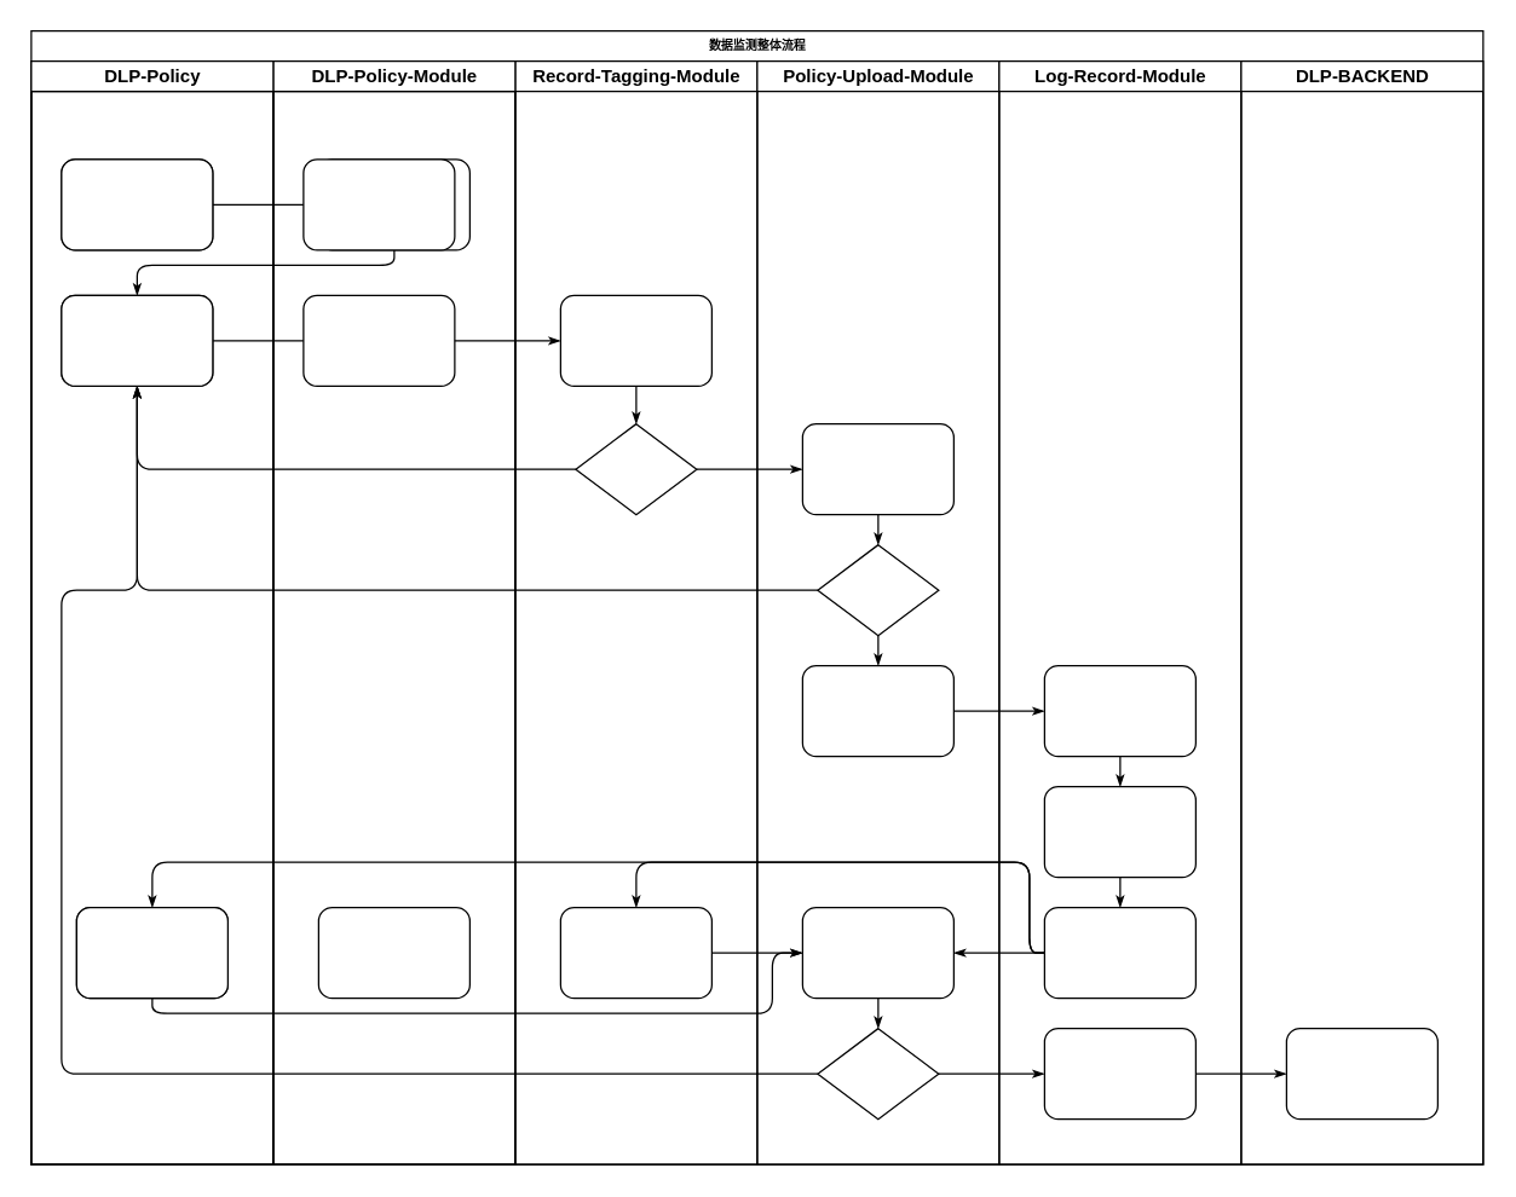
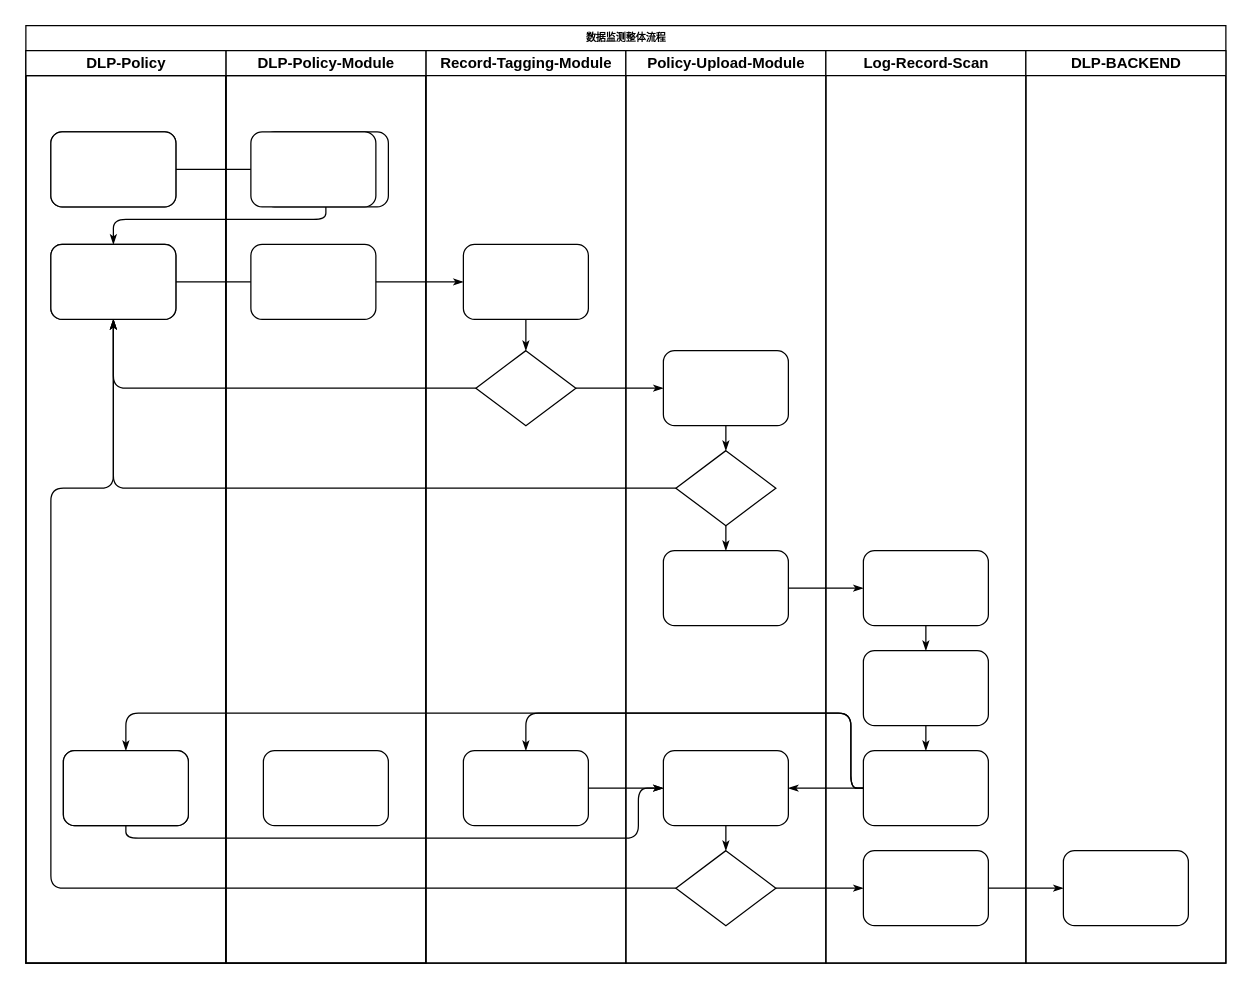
  <mxCell id="0" />
  <mxCell id="1" parent="0" />
  <mxCell id="2" value="数据监测整体流程" style="swimlane;html=1;childLayout=stackLayout;startSize=20;rounded=0;shadow=0;labelBackgroundColor=none;strokeWidth=1;fontFamily=Verdana;fontSize=8;align=center;" parent="1" vertex="1"><mxGeometry x="20" y="20" width="960" height="750" as="geometry" /></mxCell>
  <mxCell id="3" value="DLP-Policy-Module" style="swimlane;html=1;startSize=20;" parent="2" vertex="1"><mxGeometry y="20" width="160" height="730" as="geometry"><mxRectangle y="20" width="140" height="730" as="alternateBounds" /></mxGeometry></mxCell>
  <mxCell id="4" value="" style="rounded=1;whiteSpace=wrap;html=1;shadow=0;labelBackgroundColor=none;strokeWidth=1;fontFamily=Verdana;fontSize=8;align=center;" parent="3" vertex="1"><mxGeometry x="20" y="65" width="100" height="60" as="geometry" /></mxCell>
  <mxCell id="5" value="" style="rounded=1;whiteSpace=wrap;html=1;shadow=0;labelBackgroundColor=none;strokeWidth=1;fontFamily=Verdana;fontSize=8;align=center;" parent="3" vertex="1"><mxGeometry x="20" y="155" width="100" height="60" as="geometry" /></mxCell>
  <mxCell id="6" value="" style="rounded=1;whiteSpace=wrap;html=1;shadow=0;labelBackgroundColor=none;strokeWidth=1;fontFamily=Verdana;fontSize=8;align=center;" parent="3" vertex="1"><mxGeometry x="30" y="560" width="100" height="60" as="geometry" /></mxCell>
  <mxCell id="7" style="edgeStyle=orthogonalEdgeStyle;rounded=1;html=1;labelBackgroundColor=none;startArrow=none;startFill=0;startSize=5;endArrow=classicThin;endFill=1;endSize=5;jettySize=auto;orthogonalLoop=1;strokeWidth=1;fontFamily=Verdana;fontSize=8" parent="2" source="4" target="23" edge="1"><mxGeometry relative="1" as="geometry" /></mxCell>
  <mxCell id="8" style="edgeStyle=orthogonalEdgeStyle;rounded=1;html=1;labelBackgroundColor=none;startArrow=none;startFill=0;startSize=5;endArrow=classicThin;endFill=1;endSize=5;jettySize=auto;orthogonalLoop=1;strokeWidth=1;fontFamily=Verdana;fontSize=8" parent="2" source="23" target="5" edge="1"><mxGeometry relative="1" as="geometry"><Array as="points"><mxPoint x="240" y="155" /><mxPoint x="70" y="155" /></Array></mxGeometry></mxCell>
  <mxCell id="9" style="edgeStyle=orthogonalEdgeStyle;rounded=1;html=1;labelBackgroundColor=none;startArrow=none;startFill=0;startSize=5;endArrow=classicThin;endFill=1;endSize=5;jettySize=auto;orthogonalLoop=1;strokeWidth=1;fontFamily=Verdana;fontSize=8" parent="2" source="5" target="25" edge="1"><mxGeometry relative="1" as="geometry" /></mxCell>
  <mxCell id="10" style="edgeStyle=orthogonalEdgeStyle;rounded=1;html=1;labelBackgroundColor=none;startArrow=none;startFill=0;startSize=5;endArrow=classicThin;endFill=1;endSize=5;jettySize=auto;orthogonalLoop=1;strokeWidth=1;fontFamily=Verdana;fontSize=8" parent="2" source="26" target="5" edge="1"><mxGeometry relative="1" as="geometry" /></mxCell>
  <mxCell id="11" style="edgeStyle=orthogonalEdgeStyle;rounded=1;html=1;labelBackgroundColor=none;startArrow=none;startFill=0;startSize=5;endArrow=classicThin;endFill=1;endSize=5;jettySize=auto;orthogonalLoop=1;strokeWidth=1;fontFamily=Verdana;fontSize=8" parent="2" source="31" target="5" edge="1"><mxGeometry relative="1" as="geometry" /></mxCell>
  <mxCell id="12" style="edgeStyle=orthogonalEdgeStyle;rounded=1;html=1;labelBackgroundColor=none;startArrow=none;startFill=0;startSize=5;endArrow=classicThin;endFill=1;endSize=5;jettySize=auto;orthogonalLoop=1;strokeWidth=1;fontFamily=Verdana;fontSize=8" parent="2" source="34" target="5" edge="1"><mxGeometry relative="1" as="geometry"><Array as="points"><mxPoint x="20" y="690" /><mxPoint x="20" y="370" /><mxPoint x="70" y="370" /></Array></mxGeometry></mxCell>
  <mxCell id="13" style="edgeStyle=orthogonalEdgeStyle;rounded=1;html=1;labelBackgroundColor=none;startArrow=none;startFill=0;startSize=5;endArrow=classicThin;endFill=1;endSize=5;jettySize=auto;orthogonalLoop=1;strokeWidth=1;fontFamily=Verdana;fontSize=8" parent="2" source="26" target="30" edge="1"><mxGeometry relative="1" as="geometry" /></mxCell>
  <mxCell id="14" style="edgeStyle=orthogonalEdgeStyle;rounded=1;html=1;labelBackgroundColor=none;startArrow=none;startFill=0;startSize=5;endArrow=classicThin;endFill=1;endSize=5;jettySize=auto;orthogonalLoop=1;strokeWidth=1;fontFamily=Verdana;fontSize=8" parent="2" source="34" target="42" edge="1"><mxGeometry relative="1" as="geometry" /></mxCell>
  <mxCell id="15" style="edgeStyle=orthogonalEdgeStyle;rounded=1;html=1;labelBackgroundColor=none;startArrow=none;startFill=0;startSize=5;endArrow=classicThin;endFill=1;endSize=5;jettySize=auto;orthogonalLoop=1;strokeWidth=1;fontFamily=Verdana;fontSize=8" parent="2" source="42" target="46" edge="1"><mxGeometry relative="1" as="geometry" /></mxCell>
  <mxCell id="16" style="edgeStyle=orthogonalEdgeStyle;rounded=1;html=1;labelBackgroundColor=none;startArrow=none;startFill=0;startSize=5;endArrow=classicThin;endFill=1;endSize=5;jettySize=auto;orthogonalLoop=1;strokeWidth=1;fontFamily=Verdana;fontSize=8" parent="2" source="32" target="39" edge="1"><mxGeometry relative="1" as="geometry" /></mxCell>
  <mxCell id="17" style="edgeStyle=orthogonalEdgeStyle;rounded=1;html=1;labelBackgroundColor=none;startArrow=none;startFill=0;startSize=5;endArrow=classicThin;endFill=1;endSize=5;jettySize=auto;orthogonalLoop=1;strokeWidth=1;fontFamily=Verdana;fontSize=8" parent="2" source="41" target="27" edge="1"><mxGeometry relative="1" as="geometry"><Array as="points"><mxPoint x="660" y="610" /><mxPoint x="660" y="550" /><mxPoint x="400" y="550" /></Array></mxGeometry></mxCell>
  <mxCell id="18" style="edgeStyle=orthogonalEdgeStyle;rounded=1;html=1;labelBackgroundColor=none;startArrow=none;startFill=0;startSize=5;endArrow=classicThin;endFill=1;endSize=5;jettySize=auto;orthogonalLoop=1;strokeColor=#000000;strokeWidth=1;fontFamily=Verdana;fontSize=8;fontColor=#000000;" parent="2" source="41" target="33" edge="1"><mxGeometry relative="1" as="geometry" /></mxCell>
  <mxCell id="19" style="edgeStyle=orthogonalEdgeStyle;rounded=1;html=1;labelBackgroundColor=none;startArrow=none;startFill=0;startSize=5;endArrow=classicThin;endFill=1;endSize=5;jettySize=auto;orthogonalLoop=1;strokeWidth=1;fontFamily=Verdana;fontSize=8" parent="2" source="41" target="6" edge="1"><mxGeometry relative="1" as="geometry"><Array as="points"><mxPoint x="660" y="610" /><mxPoint x="660" y="550" /><mxPoint x="80" y="550" /></Array></mxGeometry></mxCell>
  <mxCell id="20" style="edgeStyle=orthogonalEdgeStyle;rounded=1;html=1;labelBackgroundColor=none;startArrow=none;startFill=0;startSize=5;endArrow=classicThin;endFill=1;endSize=5;jettySize=auto;orthogonalLoop=1;strokeWidth=1;fontFamily=Verdana;fontSize=8" parent="2" source="6" target="33" edge="1"><mxGeometry relative="1" as="geometry"><Array as="points"><mxPoint x="80" y="650" /><mxPoint x="490" y="650" /><mxPoint x="490" y="610" /></Array></mxGeometry></mxCell>
  <mxCell id="21" style="edgeStyle=orthogonalEdgeStyle;rounded=1;html=1;labelBackgroundColor=none;startArrow=none;startFill=0;startSize=5;endArrow=classicThin;endFill=1;endSize=5;jettySize=auto;orthogonalLoop=1;strokeWidth=1;fontFamily=Verdana;fontSize=8" parent="2" source="27" target="33" edge="1"><mxGeometry relative="1" as="geometry" /></mxCell>
  <mxCell id="22" value="File-Scan-Module" style="swimlane;html=1;startSize=20;" parent="2" vertex="1"><mxGeometry x="160" y="20" width="160" height="730" as="geometry" /></mxCell>
  <mxCell id="23" value="" style="rounded=1;whiteSpace=wrap;html=1;shadow=0;labelBackgroundColor=none;strokeWidth=1;fontFamily=Verdana;fontSize=8;align=center;" parent="22" vertex="1"><mxGeometry x="30" y="65" width="100" height="60" as="geometry" /></mxCell>
  <mxCell id="24" value="Record-Tagging-Module" style="swimlane;html=1;startSize=20;" parent="2" vertex="1"><mxGeometry x="320" y="20" width="160" height="730" as="geometry" /></mxCell>
  <mxCell id="25" value="" style="rounded=1;whiteSpace=wrap;html=1;shadow=0;labelBackgroundColor=none;strokeWidth=1;fontFamily=Verdana;fontSize=8;align=center;" parent="24" vertex="1"><mxGeometry x="30" y="155" width="100" height="60" as="geometry" /></mxCell>
  <mxCell id="26" value="" style="rhombus;whiteSpace=wrap;html=1;rounded=0;shadow=0;labelBackgroundColor=none;strokeWidth=1;fontFamily=Verdana;fontSize=8;align=center;" parent="24" vertex="1"><mxGeometry x="40" y="240" width="80" height="60" as="geometry" /></mxCell>
  <mxCell id="27" value="" style="rounded=1;whiteSpace=wrap;html=1;shadow=0;labelBackgroundColor=none;strokeWidth=1;fontFamily=Verdana;fontSize=8;align=center;" parent="24" vertex="1"><mxGeometry x="30" y="560" width="100" height="60" as="geometry" /></mxCell>
  <mxCell id="28" style="edgeStyle=orthogonalEdgeStyle;rounded=1;html=1;labelBackgroundColor=none;startArrow=none;startFill=0;startSize=5;endArrow=classicThin;endFill=1;endSize=5;jettySize=auto;orthogonalLoop=1;strokeWidth=1;fontFamily=Verdana;fontSize=8" parent="24" source="25" target="26" edge="1"><mxGeometry relative="1" as="geometry" /></mxCell>
  <mxCell id="29" value="Policy-Upload-Module" style="swimlane;html=1;startSize=20;" parent="2" vertex="1"><mxGeometry x="480" y="20" width="160" height="730" as="geometry" /></mxCell>
  <mxCell id="30" value="" style="rounded=1;whiteSpace=wrap;html=1;shadow=0;labelBackgroundColor=none;strokeWidth=1;fontFamily=Verdana;fontSize=8;align=center;" parent="29" vertex="1"><mxGeometry x="30" y="240" width="100" height="60" as="geometry" /></mxCell>
  <mxCell id="31" value="" style="rhombus;whiteSpace=wrap;html=1;rounded=0;shadow=0;labelBackgroundColor=none;strokeWidth=1;fontFamily=Verdana;fontSize=8;align=center;" parent="29" vertex="1"><mxGeometry x="40" y="320" width="80" height="60" as="geometry" /></mxCell>
  <mxCell id="32" value="" style="rounded=1;whiteSpace=wrap;html=1;shadow=0;labelBackgroundColor=none;strokeWidth=1;fontFamily=Verdana;fontSize=8;align=center;" parent="29" vertex="1"><mxGeometry x="30" y="400" width="100" height="60" as="geometry" /></mxCell>
  <mxCell id="33" value="" style="rounded=1;whiteSpace=wrap;html=1;shadow=0;labelBackgroundColor=none;strokeWidth=1;fontFamily=Verdana;fontSize=8;align=center;" parent="29" vertex="1"><mxGeometry x="30" y="560" width="100" height="60" as="geometry" /></mxCell>
  <mxCell id="34" value="" style="rhombus;whiteSpace=wrap;html=1;rounded=0;shadow=0;labelBackgroundColor=none;strokeWidth=1;fontFamily=Verdana;fontSize=8;align=center;" parent="29" vertex="1"><mxGeometry x="40" y="640" width="80" height="60" as="geometry" /></mxCell>
  <mxCell id="35" style="edgeStyle=orthogonalEdgeStyle;rounded=1;html=1;labelBackgroundColor=none;startArrow=none;startFill=0;startSize=5;endArrow=classicThin;endFill=1;endSize=5;jettySize=auto;orthogonalLoop=1;strokeColor=#000000;strokeWidth=1;fontFamily=Verdana;fontSize=8;fontColor=#000000;" parent="29" source="30" target="31" edge="1"><mxGeometry relative="1" as="geometry" /></mxCell>
  <mxCell id="36" style="edgeStyle=orthogonalEdgeStyle;rounded=1;html=1;labelBackgroundColor=none;startArrow=none;startFill=0;startSize=5;endArrow=classicThin;endFill=1;endSize=5;jettySize=auto;orthogonalLoop=1;strokeWidth=1;fontFamily=Verdana;fontSize=8" parent="29" source="31" target="32" edge="1"><mxGeometry relative="1" as="geometry" /></mxCell>
  <mxCell id="37" style="edgeStyle=orthogonalEdgeStyle;rounded=1;html=1;labelBackgroundColor=none;startArrow=none;startFill=0;startSize=5;endArrow=classicThin;endFill=1;endSize=5;jettySize=auto;orthogonalLoop=1;strokeWidth=1;fontFamily=Verdana;fontSize=8" parent="29" source="33" target="34" edge="1"><mxGeometry relative="1" as="geometry" /></mxCell>
- <mxCell id="38" value="Log-Record-Module" style="swimlane;html=1;startSize=20;" parent="2" vertex="1"><mxGeometry x="640" y="20" width="160" height="730" as="geometry" /></mxCell>
+ <mxCell id="38" value="Log-Record-Scan" style="swimlane;html=1;startSize=20;" parent="2" vertex="1"><mxGeometry x="640" y="20" width="160" height="730" as="geometry" /></mxCell>
  <mxCell id="39" value="" style="rounded=1;whiteSpace=wrap;html=1;shadow=0;labelBackgroundColor=none;strokeWidth=1;fontFamily=Verdana;fontSize=8;align=center;" parent="38" vertex="1"><mxGeometry x="30" y="400" width="100" height="60" as="geometry" /></mxCell>
  <mxCell id="40" value="" style="rounded=1;whiteSpace=wrap;html=1;shadow=0;labelBackgroundColor=none;strokeWidth=1;fontFamily=Verdana;fontSize=8;align=center;" parent="38" vertex="1"><mxGeometry x="30" y="480" width="100" height="60" as="geometry" /></mxCell>
  <mxCell id="41" value="" style="rounded=1;whiteSpace=wrap;html=1;shadow=0;labelBackgroundColor=none;strokeWidth=1;fontFamily=Verdana;fontSize=8;align=center;" parent="38" vertex="1"><mxGeometry x="30" y="560" width="100" height="60" as="geometry" /></mxCell>
  <mxCell id="42" value="" style="rounded=1;whiteSpace=wrap;html=1;shadow=0;labelBackgroundColor=none;strokeWidth=1;fontFamily=Verdana;fontSize=8;align=center;" parent="38" vertex="1"><mxGeometry x="30" y="640" width="100" height="60" as="geometry" /></mxCell>
  <mxCell id="43" style="edgeStyle=orthogonalEdgeStyle;rounded=1;html=1;labelBackgroundColor=none;startArrow=none;startFill=0;startSize=5;endArrow=classicThin;endFill=1;endSize=5;jettySize=auto;orthogonalLoop=1;strokeWidth=1;fontFamily=Verdana;fontSize=8" parent="38" source="39" target="40" edge="1"><mxGeometry relative="1" as="geometry" /></mxCell>
  <mxCell id="44" style="edgeStyle=orthogonalEdgeStyle;rounded=1;html=1;labelBackgroundColor=none;startArrow=none;startFill=0;startSize=5;endArrow=classicThin;endFill=1;endSize=5;jettySize=auto;orthogonalLoop=1;strokeWidth=1;fontFamily=Verdana;fontSize=8" parent="38" source="40" target="41" edge="1"><mxGeometry relative="1" as="geometry" /></mxCell>
  <mxCell id="45" value="DLP-BACKEND" style="swimlane;html=1;startSize=20;" parent="2" vertex="1"><mxGeometry x="800" y="20" width="160" height="730" as="geometry" /></mxCell>
  <mxCell id="46" value="" style="rounded=1;whiteSpace=wrap;html=1;shadow=0;labelBackgroundColor=none;strokeWidth=1;fontFamily=Verdana;fontSize=8;align=center;" parent="45" vertex="1"><mxGeometry x="30" y="640" width="100" height="60" as="geometry" /></mxCell>
  <mxCell id="47" value="DLP-Policy-Module" style="swimlane;html=1;startSize=20;" vertex="1" parent="1"><mxGeometry x="180" y="40" width="160" height="730" as="geometry"><mxRectangle y="20" width="140" height="730" as="alternateBounds" /></mxGeometry></mxCell>
  <mxCell id="48" value="" style="rounded=1;whiteSpace=wrap;html=1;shadow=0;labelBackgroundColor=none;strokeWidth=1;fontFamily=Verdana;fontSize=8;align=center;" vertex="1" parent="47"><mxGeometry x="20" y="65" width="100" height="60" as="geometry" /></mxCell>
  <mxCell id="49" value="" style="rounded=1;whiteSpace=wrap;html=1;shadow=0;labelBackgroundColor=none;strokeWidth=1;fontFamily=Verdana;fontSize=8;align=center;" vertex="1" parent="47"><mxGeometry x="20" y="155" width="100" height="60" as="geometry" /></mxCell>
  <mxCell id="50" value="" style="rounded=1;whiteSpace=wrap;html=1;shadow=0;labelBackgroundColor=none;strokeWidth=1;fontFamily=Verdana;fontSize=8;align=center;" vertex="1" parent="47"><mxGeometry x="30" y="560" width="100" height="60" as="geometry" /></mxCell>
  <mxCell id="51" value="DLP-Policy" style="swimlane;html=1;startSize=20;" vertex="1" parent="1"><mxGeometry x="20" y="40" width="160" height="730" as="geometry"><mxRectangle y="20" width="140" height="730" as="alternateBounds" /></mxGeometry></mxCell>
  <mxCell id="52" value="" style="rounded=1;whiteSpace=wrap;html=1;shadow=0;labelBackgroundColor=none;strokeWidth=1;fontFamily=Verdana;fontSize=8;align=center;" vertex="1" parent="51"><mxGeometry x="20" y="65" width="100" height="60" as="geometry" /></mxCell>
  <mxCell id="53" value="" style="rounded=1;whiteSpace=wrap;html=1;shadow=0;labelBackgroundColor=none;strokeWidth=1;fontFamily=Verdana;fontSize=8;align=center;" vertex="1" parent="51"><mxGeometry x="20" y="155" width="100" height="60" as="geometry" /></mxCell>
  <mxCell id="54" value="" style="rounded=1;whiteSpace=wrap;html=1;shadow=0;labelBackgroundColor=none;strokeWidth=1;fontFamily=Verdana;fontSize=8;align=center;" vertex="1" parent="51"><mxGeometry x="30" y="560" width="100" height="60" as="geometry" /></mxCell>
